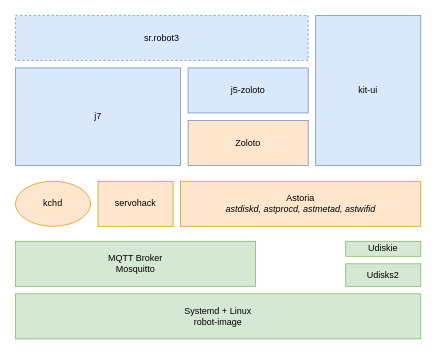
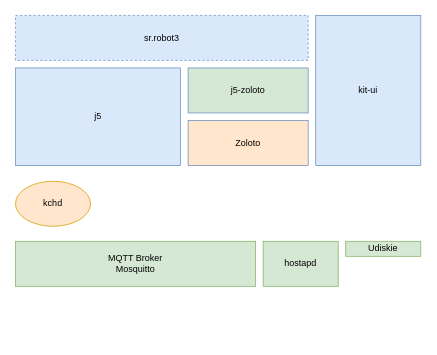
  <mxCell id="0" />
  <mxCell id="1" parent="0" />
  <mxCell id="2" value="" style="group" vertex="1" connectable="0" parent="1"><mxGeometry x="20" y="20" width="540" height="431" as="geometry" /></mxCell>
  <mxCell id="3" value="sr.robot3" style="rounded=0;whiteSpace=wrap;html=1;fillColor=#dae8fc;strokeColor=#6c8ebf;dashed=1;" vertex="1" parent="2"><mxGeometry width="390" height="60" as="geometry" /></mxCell>
  <mxCell id="4" value="kit-ui" style="rounded=0;whiteSpace=wrap;html=1;fillColor=#dae8fc;strokeColor=#6c8ebf;" vertex="1" parent="2"><mxGeometry x="400" width="140" height="200" as="geometry" /></mxCell>
- <mxCell id="5" value="j5-zoloto" style="rounded=0;whiteSpace=wrap;html=1;fillColor=#dae8fc;strokeColor=#6c8ebf;" vertex="1" parent="2"><mxGeometry x="230" y="70" width="160" height="60" as="geometry" /></mxCell>
+ <mxCell id="5" value="j5-zoloto" style="rounded=0;whiteSpace=wrap;html=1;fillColor=#d5e8d4;strokeColor=#6c8ebf;" vertex="1" parent="2"><mxGeometry x="230" y="70" width="160" height="60" as="geometry" /></mxCell>
  <mxCell id="6" value="Zoloto" style="rounded=0;whiteSpace=wrap;html=1;fillColor=#ffe6cc;strokeColor=#6c8ebf;" vertex="1" parent="2"><mxGeometry x="230" y="140" width="160" height="60" as="geometry" /></mxCell>
- <mxCell id="7" value="j7" style="rounded=0;whiteSpace=wrap;html=1;fillColor=#dae8fc;strokeColor=#6c8ebf;" vertex="1" parent="2"><mxGeometry y="70" width="220" height="130" as="geometry" /></mxCell>
- <mxCell id="8" value="Astoria&lt;br&gt;&lt;i&gt;astdiskd, astprocd, astmetad, astwifid&lt;/i&gt;" style="rounded=0;whiteSpace=wrap;html=1;fillColor=#ffe6cc;strokeColor=#d79b00;" vertex="1" parent="2"><mxGeometry x="220" y="221" width="320" height="60" as="geometry" /></mxCell>
+ <mxCell id="7" value="j5" style="rounded=0;whiteSpace=wrap;html=1;fillColor=#dae8fc;strokeColor=#6c8ebf;" vertex="1" parent="2"><mxGeometry y="70" width="220" height="130" as="geometry" /></mxCell>
  <mxCell id="9" value="kchd" style="ellipse;whiteSpace=wrap;html=1;fillColor=#ffe6cc;strokeColor=#d79b00;" vertex="1" parent="2"><mxGeometry y="221" width="100" height="60" as="geometry" /></mxCell>
  <mxCell id="10" value="Udiskie" style="rounded=0;whiteSpace=wrap;html=1;fillColor=#d5e8d4;strokeColor=#82b366;" vertex="1" parent="2"><mxGeometry x="440" y="301" width="100" height="20" as="geometry" /></mxCell>
- <mxCell id="11" value="Udisks2" style="rounded=0;whiteSpace=wrap;html=1;fillColor=#d5e8d4;strokeColor=#82b366;" vertex="1" parent="2"><mxGeometry x="440" y="331" width="100" height="30" as="geometry" /></mxCell>
  <mxCell id="12" value="MQTT Broker&lt;br&gt;Mosquitto" style="rounded=0;whiteSpace=wrap;html=1;fillColor=#d5e8d4;strokeColor=#82b366;" vertex="1" parent="2"><mxGeometry y="301" width="320" height="60" as="geometry" /></mxCell>
- <mxCell id="13" value="Systemd + Linux&lt;br&gt;robot-image" style="rounded=0;whiteSpace=wrap;html=1;fillColor=#d5e8d4;strokeColor=#82b366;" vertex="1" parent="2"><mxGeometry y="371" width="540" height="60" as="geometry" /></mxCell>
- <mxCell id="15" value="servohack" style="rounded=0;whiteSpace=wrap;html=1;fillColor=#ffe6cc;strokeColor=#d79b00;" vertex="1" parent="2"><mxGeometry x="110" y="221" width="100" height="60" as="geometry" /></mxCell>
+ <mxCell id="14" value="hostapd" style="rounded=0;whiteSpace=wrap;html=1;fillColor=#d5e8d4;strokeColor=#82b366;" vertex="1" parent="2"><mxGeometry x="330" y="301" width="100" height="60" as="geometry" /></mxCell>
